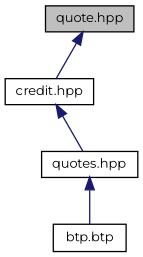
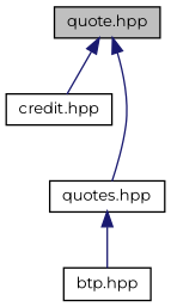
  digraph {
    fontname=Montserrat
    node [color=black fillcolor=white fontname=Montserrat fontsize=10 shape=record style=filled]
    edge [color=midnightblue dir=back fontname=Montserrat fontsize=10 labelfontname=Helvetica labelfontsize=10 style=solid]
    n1 [fillcolor=grey75 fontcolor=black height=0.2 label="quote.hpp" width=0.4]
    n2 [height=0.2 label="credit.hpp" width=0.4]
    n3 [height=0.2 label="quotes.hpp" width=0.4]
-   n4 [height=0.2 label="btp.btp" width=0.4]
+   n4 [height=0.2 label="btp.hpp" width=0.4]
    n1 -> n2
-   n2 -> n3
+   n1 -> n3
    n3 -> n4
  }
